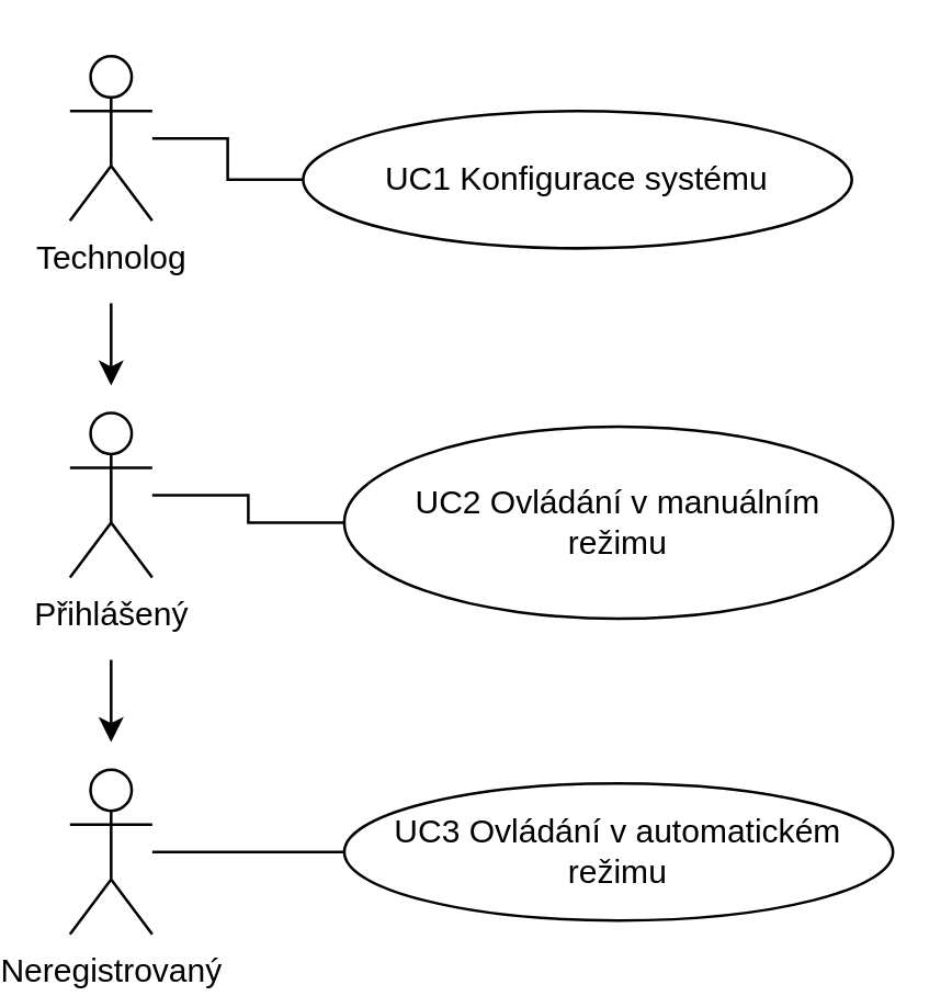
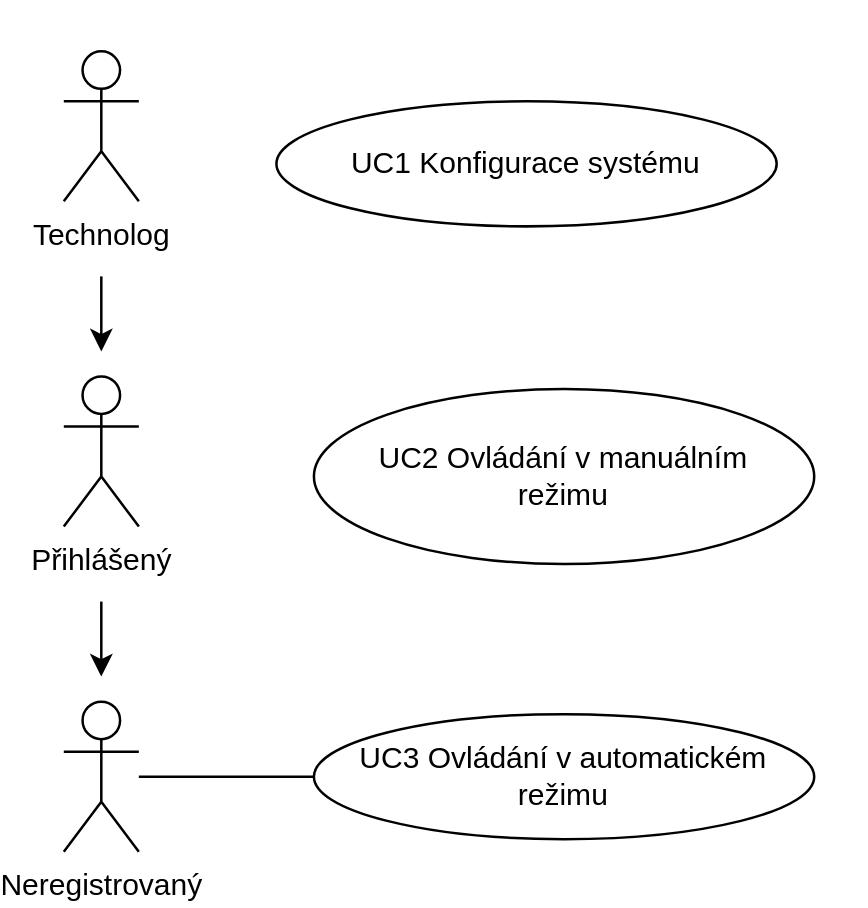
  <mxCell id="0" />
  <mxCell id="1" parent="0" />
  <mxCell id="2" value="" style="edgeStyle=orthogonalEdgeStyle;rounded=0;orthogonalLoop=1;jettySize=auto;html=1;endArrow=none;endFill=0;" parent="1" source="3" edge="1"><mxGeometry relative="1" as="geometry"><mxPoint x="120" y="310" as="targetPoint" /></mxGeometry></mxCell>
  <mxCell id="3" value="Neregistrovaný" style="shape=umlActor;verticalLabelPosition=bottom;verticalAlign=top;html=1;outlineConnect=0;" parent="1" vertex="1"><mxGeometry x="20" y="280" width="30" height="60" as="geometry" /></mxCell>
  <mxCell id="4" value="" style="edgeStyle=orthogonalEdgeStyle;rounded=0;orthogonalLoop=1;jettySize=auto;html=1;" parent="1" edge="1"><mxGeometry relative="1" as="geometry"><mxPoint x="35" y="240" as="sourcePoint" /><mxPoint x="35" y="270" as="targetPoint" /></mxGeometry></mxCell>
- <mxCell id="5" value="" style="edgeStyle=orthogonalEdgeStyle;rounded=0;orthogonalLoop=1;jettySize=auto;html=1;endArrow=none;endFill=0;" parent="1" source="6" target="10" edge="1"><mxGeometry relative="1" as="geometry" /></mxCell>
  <mxCell id="6" value="Přihlášený" style="shape=umlActor;verticalLabelPosition=bottom;verticalAlign=top;html=1;outlineConnect=0;" parent="1" vertex="1"><mxGeometry x="20" y="150" width="30" height="60" as="geometry" /></mxCell>
  <mxCell id="7" value="" style="edgeStyle=orthogonalEdgeStyle;rounded=0;orthogonalLoop=1;jettySize=auto;html=1;" parent="1" edge="1"><mxGeometry relative="1" as="geometry"><mxPoint x="35" y="110" as="sourcePoint" /><mxPoint x="35" y="140" as="targetPoint" /></mxGeometry></mxCell>
- <mxCell id="8" value="" style="edgeStyle=orthogonalEdgeStyle;rounded=0;orthogonalLoop=1;jettySize=auto;html=1;endArrow=none;endFill=0;" parent="1" source="9" target="12" edge="1"><mxGeometry relative="1" as="geometry" /></mxCell>
  <mxCell id="9" value="Technolog" style="shape=umlActor;verticalLabelPosition=bottom;verticalAlign=top;html=1;outlineConnect=0;" parent="1" vertex="1"><mxGeometry x="20" y="20" width="30" height="60" as="geometry" /></mxCell>
  <mxCell id="10" value="UC2 Ovládání v manuálním&lt;br&gt;režimu" style="ellipse;whiteSpace=wrap;html=1;" parent="1" vertex="1"><mxGeometry x="120" y="155" width="200" height="70" as="geometry" /></mxCell>
  <mxCell id="11" value="UC3 Ovládání v automatickém&lt;br&gt;režimu" style="ellipse;whiteSpace=wrap;html=1;" parent="1" vertex="1"><mxGeometry x="120" y="285" width="200" height="50" as="geometry" /></mxCell>
  <mxCell id="12" value="UC1 Konfigurace systému" style="ellipse;whiteSpace=wrap;html=1;" parent="1" vertex="1"><mxGeometry x="105" y="40" width="200" height="50" as="geometry" /></mxCell>
